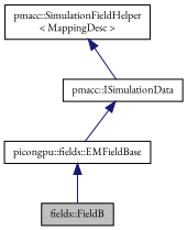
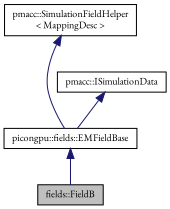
  digraph {
    fontname="EB Garamond"
    node [color=black fillcolor=white fontname="EB Garamond" fontsize=10 shape=record style=filled]
    edge [color=midnightblue dir=back fontname="EB Garamond" fontsize=10 labelfontname=Helvetica labelfontsize=10 style=solid]
    n1 [fillcolor=grey75 fontcolor=black height=0.2 label="fields::FieldB" width=0.4]
    n2 [height=0.2 label="picongpu::fields::EMFieldBase" width=0.4]
    n3 [height=0.2 label="pmacc::SimulationFieldHelper\l\< MappingDesc \>" width=0.4]
    n4 [height=0.2 label="pmacc::ISimulationData" width=0.4]
    n2 -> n1
-   n3 -> n4
+   n3 -> n2
    n4 -> n2
  }
